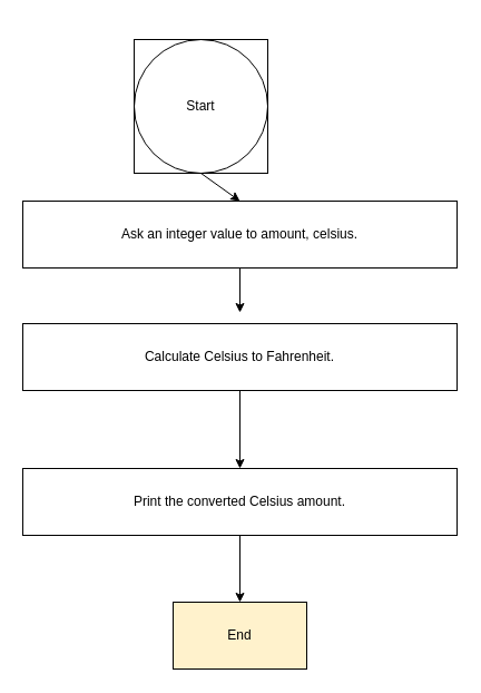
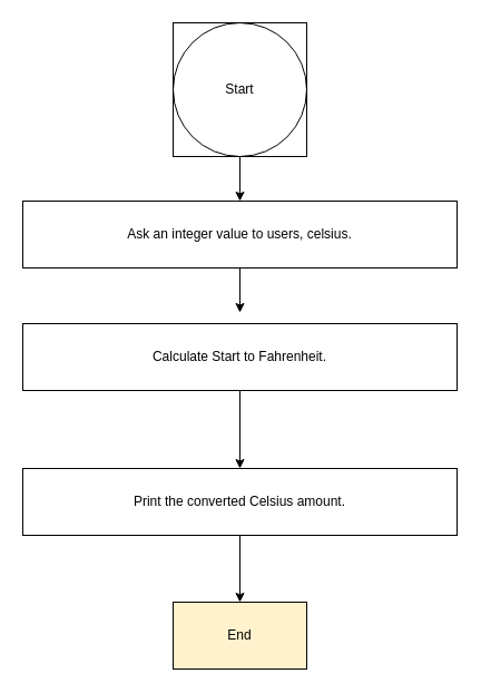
  <mxCell id="0" />
  <mxCell id="1" parent="0" />
  <mxCell id="2" style="edgeStyle=none;html=1;exitX=0.5;exitY=1;exitDx=0;exitDy=0;" edge="1" parent="1" source="3"><mxGeometry relative="1" as="geometry"><mxPoint x="215" y="180" as="targetPoint" /></mxGeometry></mxCell>
- <mxCell id="3" value="Start" style="shape=stencil(tZThDoIgEICfhr8NYT1Ao3oP0jOZBAwo6+1D0S1NXWu4Oba70+8+kRNR5ipuABFcIXpEhGQYhzXEzSTmzkDuY/LBreAXCbHivNU1NKLwPUOoCqzwbZWeED6Ee9qLslwrFSBCKzeqfNQDjAsVnsXPCOvbv0aRCfwbeLC9ZMwicv4du9tvA8428h1jB/vkvunAY+Nsqw+XDJz9j6UsZJYON2UXntdXq++qmJWx7Vytn/fpME6HdVZooS1lpbaw4lMKKeNMr+wgSCmMg8TeA32xffdiX/5dNv7IusQb);whiteSpace=wrap;html=1;" vertex="1" parent="1"><mxGeometry x="120" y="35" width="120" height="120" as="geometry" /></mxCell>
+ <mxCell id="3" value="Start" style="shape=stencil(tZThDoIgEICfhr8NYT1Ao3oP0jOZBAwo6+1D0S1NXWu4Oba70+8+kRNR5ipuABFcIXpEhGQYhzXEzSTmzkDuY/LBreAXCbHivNU1NKLwPUOoCqzwbZWeED6Ee9qLslwrFSBCKzeqfNQDjAsVnsXPCOvbv0aRCfwbeLC9ZMwicv4du9tvA8428h1jB/vkvunAY+Nsqw+XDJz9j6UsZJYON2UXntdXq++qmJWx7Vytn/fpME6HdVZooS1lpbaw4lMKKeNMr+wgSCmMg8TeA32xffdiX/5dNv7IusQb);whiteSpace=wrap;html=1;" vertex="1" parent="1"><mxGeometry x="155" width="120" height="120" as="geometry" y="20" /></mxCell>
  <mxCell id="4" style="edgeStyle=none;html=1;" edge="1" parent="1" source="5"><mxGeometry relative="1" as="geometry"><mxPoint x="215" y="280" as="targetPoint" /></mxGeometry></mxCell>
- <mxCell id="5" value="Ask an integer value to amount, celsius." style="whiteSpace=wrap;html=1;" vertex="1" parent="1"><mxGeometry x="20" y="180" width="390" height="60" as="geometry" /></mxCell>
+ <mxCell id="5" value="Ask an integer value to users, celsius." style="whiteSpace=wrap;html=1;" vertex="1" parent="1"><mxGeometry x="20" y="180" width="390" height="60" as="geometry" /></mxCell>
  <mxCell id="6" style="edgeStyle=none;html=1;exitX=0.5;exitY=1;exitDx=0;exitDy=0;" edge="1" parent="1" source="7"><mxGeometry relative="1" as="geometry"><mxPoint x="215" y="420" as="targetPoint" /></mxGeometry></mxCell>
- <mxCell id="7" value="Calculate Celsius to Fahrenheit." style="whiteSpace=wrap;html=1;" vertex="1" parent="1"><mxGeometry x="20" y="290" width="390" height="60" as="geometry" /></mxCell>
+ <mxCell id="7" value="Calculate Start to Fahrenheit." style="whiteSpace=wrap;html=1;" vertex="1" parent="1"><mxGeometry x="20" y="290" width="390" height="60" as="geometry" /></mxCell>
  <mxCell id="8" style="edgeStyle=none;html=1;exitX=0.5;exitY=1;exitDx=0;exitDy=0;" edge="1" parent="1" source="9"><mxGeometry relative="1" as="geometry"><mxPoint x="215" y="540" as="targetPoint" /></mxGeometry></mxCell>
  <mxCell id="9" value="Print the converted Celsius amount." style="whiteSpace=wrap;html=1;" vertex="1" parent="1"><mxGeometry x="20" y="420" width="390" height="60" as="geometry" /></mxCell>
  <mxCell id="10" value="End" style="whiteSpace=wrap;html=1;fillColor=#fff2cc;" vertex="1" parent="1"><mxGeometry x="155" y="540" width="120" height="60" as="geometry" /></mxCell>
